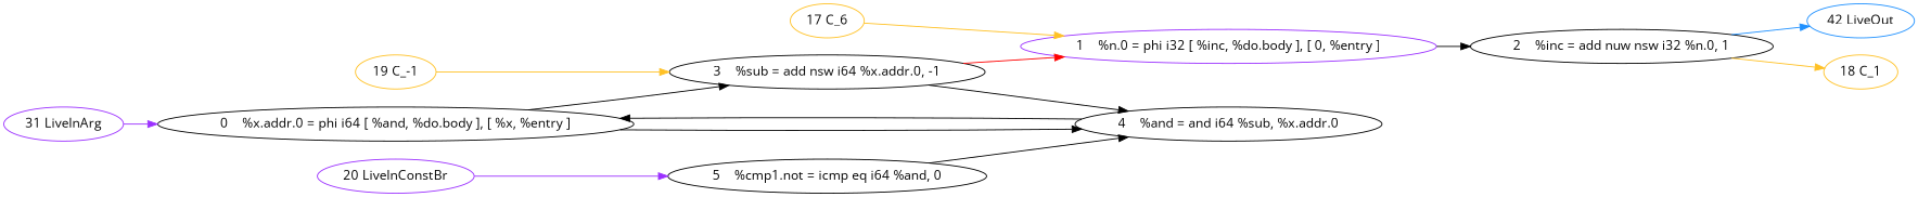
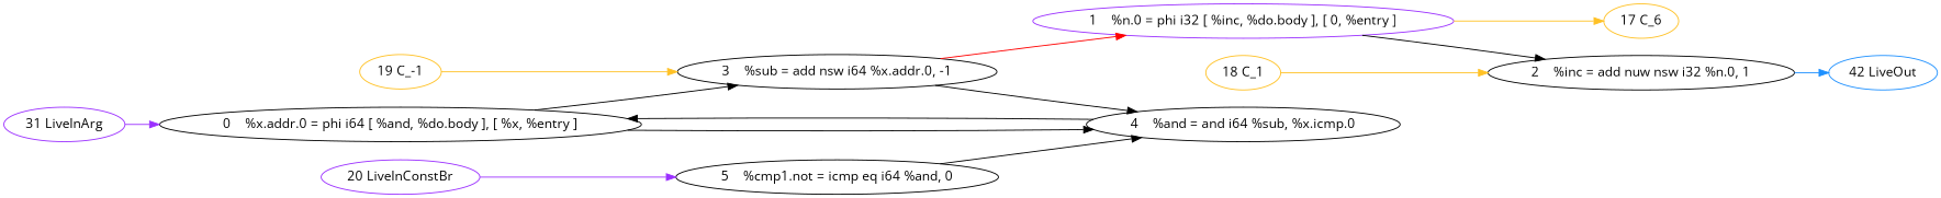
  digraph {
    fontname="Open Sans"
    rankdir=LR
    node [color=black fontname="Open Sans"]
    edge [fontname="Open Sans"]
    n1 [label="0    %x.addr.0 = phi i64 [ %and, %do.body ], [ %x, %entry ]"]
    n2 [label="3    %sub = add nsw i64 %x.addr.0, -1"]
-   n3 [label="4    %and = and i64 %sub, %x.addr.0"]
+   n3 [label="4    %and = and i64 %sub, %x.icmp.0"]
    n4 [color=purple1 label="1    %n.0 = phi i32 [ %inc, %do.body ], [ 0, %entry ]"]
    n5 [label="2    %inc = add nuw nsw i32 %n.0, 1"]
    n6 [color=dodgerblue1 label="42 LiveOut"]
    n7 [label="5    %cmp1.not = icmp eq i64 %and, 0"]
    n8 [color=goldenrod1 label="17 C_6"]
    n9 [color=goldenrod1 label="18 C_1"]
    n10 [color=goldenrod1 label="19 C_-1"]
    n11 [color=purple1 label="20 LiveInConstBr"]
    n12 [color=purple1 label="31 LiveInArg"]
    subgraph sub_1 {
      compound=true
      n1
      n2
      n3
      n4
      n5
      n6
      n7
      n8
      n9
      n10
      n11
      n12
    }
    n1 -> n2
    n1 -> n3
    n2 -> n3
    n2 -> n4 [color=red]
    n3 -> n1 [color=black]
    n4 -> n5
    n5 -> n6 [color=dodgerblue1]
    n7 -> n3
-   n8 -> n4 [color=goldenrod1]
-   n5 -> n9 [color=goldenrod1]
+   n4 -> n8 [color=goldenrod1]
+   n9 -> n5 [color=goldenrod1]
    n10 -> n2 [color=goldenrod1]
    n11 -> n7 [color=purple1]
    n12 -> n1 [color=purple1]
  }
